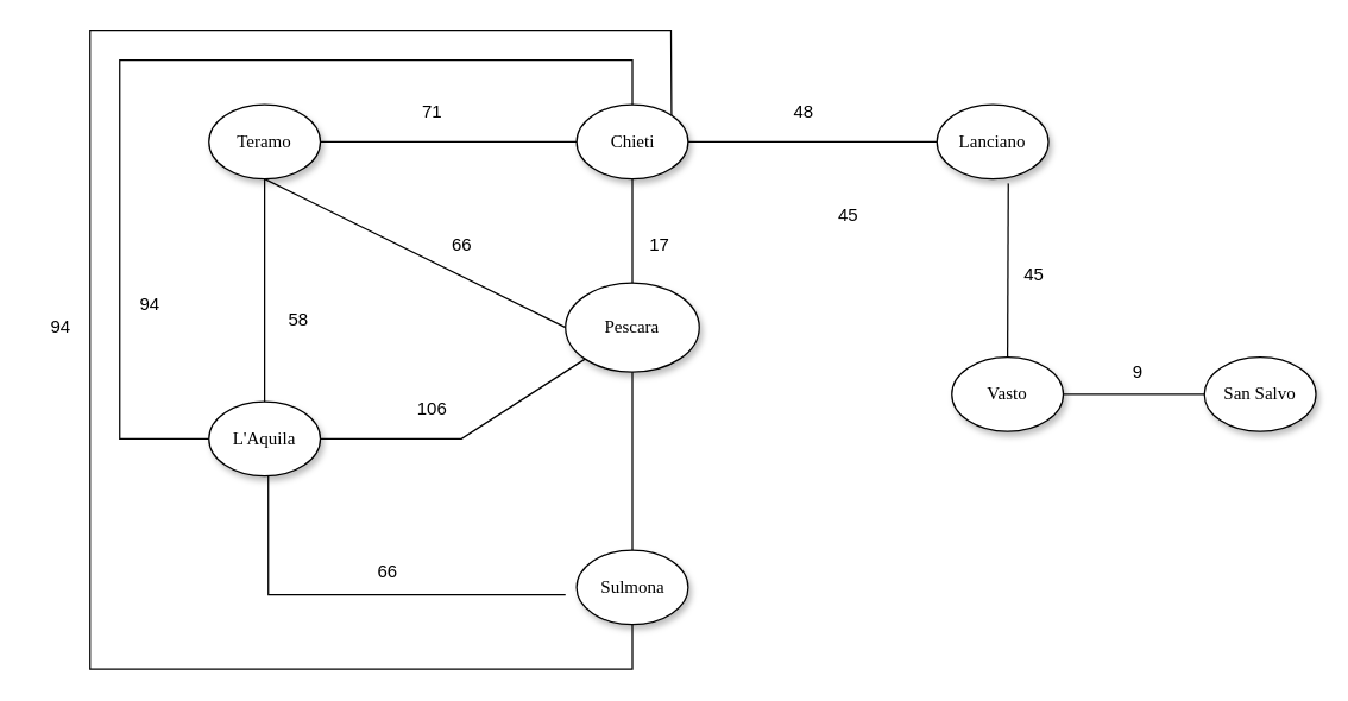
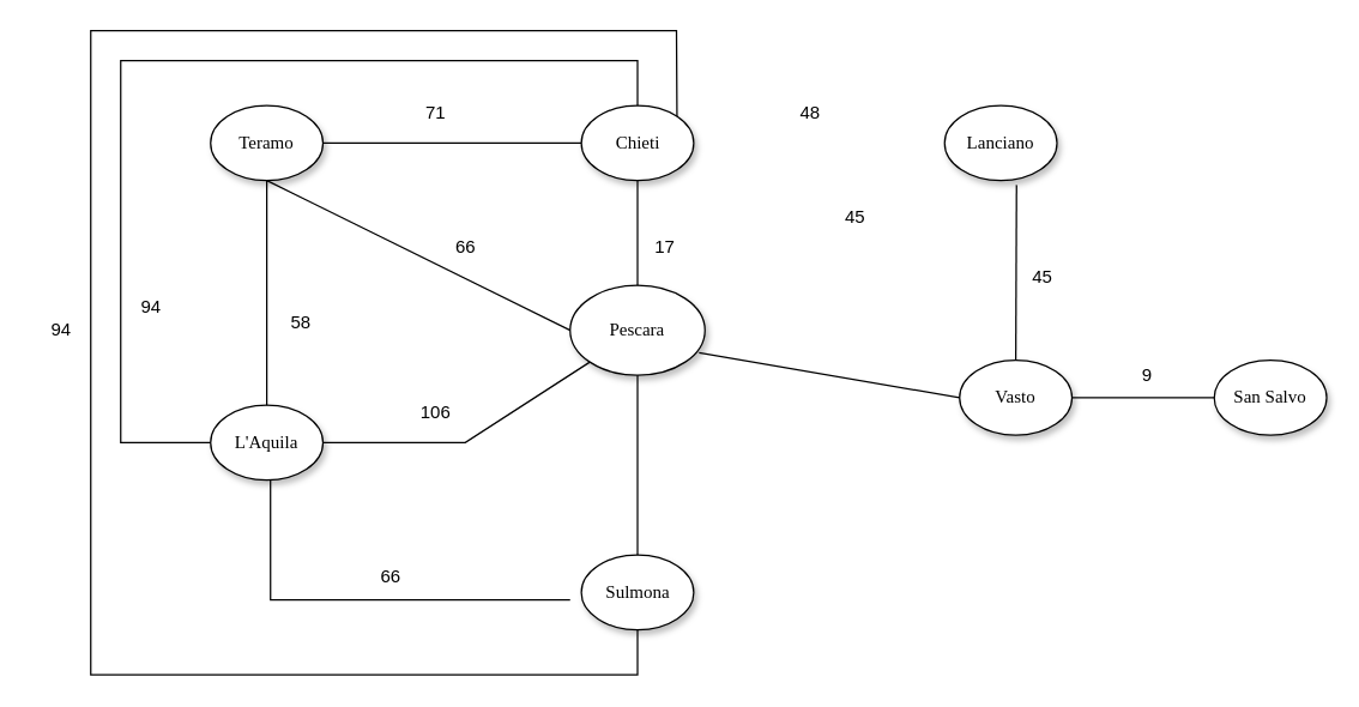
  <mxCell id="0" />
  <mxCell id="1" parent="0" />
  <mxCell id="2" value="Pescara" style="ellipse;whiteSpace=wrap;html=1;rounded=0;shadow=1;comic=0;labelBackgroundColor=none;strokeWidth=1;fontFamily=Verdana;fontSize=12;align=center;" parent="1" vertex="1"><mxGeometry x="380" y="190" width="90" height="60" as="geometry" /></mxCell>
  <mxCell id="3" value="&lt;span&gt;Chieti&lt;/span&gt;" style="ellipse;whiteSpace=wrap;html=1;rounded=0;shadow=1;comic=0;labelBackgroundColor=none;strokeWidth=1;fontFamily=Verdana;fontSize=12;align=center;" parent="1" vertex="1"><mxGeometry x="387.5" y="70" width="75" height="50" as="geometry" /></mxCell>
  <mxCell id="4" value="&lt;span&gt;Lanciano&lt;/span&gt;" style="ellipse;whiteSpace=wrap;html=1;rounded=0;shadow=1;comic=0;labelBackgroundColor=none;strokeWidth=1;fontFamily=Verdana;fontSize=12;align=center;" parent="1" vertex="1"><mxGeometry x="630" y="70" width="75" height="50" as="geometry" /></mxCell>
  <mxCell id="5" value="&lt;span&gt;Vasto&lt;/span&gt;" style="ellipse;whiteSpace=wrap;html=1;rounded=0;shadow=1;comic=0;labelBackgroundColor=none;strokeWidth=1;fontFamily=Verdana;fontSize=12;align=center;" parent="1" vertex="1"><mxGeometry x="640" y="240" width="75" height="50" as="geometry" /></mxCell>
  <mxCell id="6" value="&lt;span&gt;San Salvo&lt;/span&gt;" style="ellipse;whiteSpace=wrap;html=1;rounded=0;shadow=1;comic=0;labelBackgroundColor=none;strokeWidth=1;fontFamily=Verdana;fontSize=12;align=center;" parent="1" vertex="1"><mxGeometry x="810" y="240" width="75" height="50" as="geometry" /></mxCell>
  <mxCell id="7" value="&lt;span&gt;Sulmona&lt;/span&gt;" style="ellipse;whiteSpace=wrap;html=1;rounded=0;shadow=1;comic=0;labelBackgroundColor=none;strokeWidth=1;fontFamily=Verdana;fontSize=12;align=center;" parent="1" vertex="1"><mxGeometry x="387.5" y="370" width="75" height="50" as="geometry" /></mxCell>
  <mxCell id="8" value="Teramo" style="ellipse;whiteSpace=wrap;html=1;rounded=0;shadow=1;comic=0;labelBackgroundColor=none;strokeWidth=1;fontFamily=Verdana;fontSize=12;align=center;" parent="1" vertex="1"><mxGeometry x="140" y="70" width="75" height="50" as="geometry" /></mxCell>
  <mxCell id="9" value="&lt;span&gt;L'Aquila&lt;/span&gt;" style="ellipse;whiteSpace=wrap;html=1;rounded=0;shadow=1;comic=0;labelBackgroundColor=none;strokeWidth=1;fontFamily=Verdana;fontSize=12;align=center;" parent="1" vertex="1"><mxGeometry x="140" y="270" width="75" height="50" as="geometry" /></mxCell>
  <mxCell id="10" value="" style="endArrow=none;html=1;rounded=0;entryX=0.5;entryY=0;entryDx=0;entryDy=0;" edge="1" parent="1" target="2"><mxGeometry width="50" height="50" relative="1" as="geometry"><mxPoint x="425" y="120" as="sourcePoint" /><mxPoint x="300" y="60" as="targetPoint" /><Array as="points" /></mxGeometry></mxCell>
  <mxCell id="11" value="17" style="text;html=1;align=center;verticalAlign=middle;resizable=0;points=[];autosize=1;strokeColor=none;fillColor=none;" vertex="1" parent="1"><mxGeometry x="422.5" y="150" width="40" height="30" as="geometry" /></mxCell>
  <mxCell id="12" value="" style="endArrow=none;html=1;rounded=0;entryX=0;entryY=0.5;entryDx=0;entryDy=0;exitX=0.5;exitY=1;exitDx=0;exitDy=0;" edge="1" parent="1" source="8" target="2"><mxGeometry width="50" height="50" relative="1" as="geometry"><mxPoint x="435" y="80" as="sourcePoint" /><mxPoint x="435" y="30" as="targetPoint" /><Array as="points" /></mxGeometry></mxCell>
  <mxCell id="13" value="66" style="text;html=1;align=center;verticalAlign=middle;resizable=0;points=[];autosize=1;strokeColor=none;fillColor=none;" vertex="1" parent="1"><mxGeometry x="290" y="150" width="40" height="30" as="geometry" /></mxCell>
  <mxCell id="14" value="45" style="text;html=1;align=center;verticalAlign=middle;resizable=0;points=[];autosize=1;strokeColor=none;fillColor=none;" vertex="1" parent="1"><mxGeometry x="550" y="130" width="40" height="30" as="geometry" /></mxCell>
+ <mxCell id="15" value="" style="endArrow=none;html=1;rounded=0;entryX=0.956;entryY=0.75;entryDx=0;entryDy=0;exitX=0;exitY=0.5;exitDx=0;exitDy=0;entryPerimeter=0;" edge="1" parent="1" source="5" target="2"><mxGeometry width="50" height="50" relative="1" as="geometry"><mxPoint x="677.5" y="130" as="sourcePoint" /><mxPoint x="480" y="230" as="targetPoint" /><Array as="points" /></mxGeometry></mxCell>
  <mxCell id="16" value="" style="endArrow=none;html=1;rounded=0;entryX=0.5;entryY=1;entryDx=0;entryDy=0;exitX=0.5;exitY=0;exitDx=0;exitDy=0;" edge="1" parent="1" source="7" target="2"><mxGeometry width="50" height="50" relative="1" as="geometry"><mxPoint x="650" y="275" as="sourcePoint" /><mxPoint x="476.04" y="245" as="targetPoint" /><Array as="points" /></mxGeometry></mxCell>
  <mxCell id="17" value="" style="endArrow=none;html=1;rounded=0;entryX=0;entryY=1;entryDx=0;entryDy=0;exitX=1;exitY=0.5;exitDx=0;exitDy=0;" edge="1" parent="1" source="9" target="2"><mxGeometry width="50" height="50" relative="1" as="geometry"><mxPoint x="660" y="285" as="sourcePoint" /><mxPoint x="486.04" y="255" as="targetPoint" /><Array as="points"><mxPoint x="310" y="295" /></Array></mxGeometry></mxCell>
  <mxCell id="18" value="106" style="text;html=1;align=center;verticalAlign=middle;resizable=0;points=[];autosize=1;strokeColor=none;fillColor=none;" vertex="1" parent="1"><mxGeometry x="270" y="260" width="40" height="30" as="geometry" /></mxCell>
  <mxCell id="19" value="" style="endArrow=none;html=1;rounded=0;entryX=0;entryY=0.5;entryDx=0;entryDy=0;exitX=1;exitY=0.5;exitDx=0;exitDy=0;" edge="1" parent="1" source="8" target="3"><mxGeometry width="50" height="50" relative="1" as="geometry"><mxPoint x="187.5" y="130" as="sourcePoint" /><mxPoint x="390" y="230" as="targetPoint" /><Array as="points" /></mxGeometry></mxCell>
  <mxCell id="20" value="71" style="text;html=1;align=center;verticalAlign=middle;resizable=0;points=[];autosize=1;strokeColor=none;fillColor=none;" vertex="1" parent="1"><mxGeometry x="270" y="60" width="40" height="30" as="geometry" /></mxCell>
- <mxCell id="21" value="" style="endArrow=none;html=1;rounded=0;entryX=0;entryY=0.5;entryDx=0;entryDy=0;exitX=1;exitY=0.5;exitDx=0;exitDy=0;" edge="1" parent="1" source="3" target="4"><mxGeometry width="50" height="50" relative="1" as="geometry"><mxPoint x="225" y="105" as="sourcePoint" /><mxPoint x="397.5" y="105" as="targetPoint" /><Array as="points" /></mxGeometry></mxCell>
  <mxCell id="22" value="48" style="text;html=1;align=center;verticalAlign=middle;resizable=0;points=[];autosize=1;strokeColor=none;fillColor=none;" vertex="1" parent="1"><mxGeometry x="520" y="60" width="40" height="30" as="geometry" /></mxCell>
  <mxCell id="23" value="" style="endArrow=none;html=1;rounded=0;entryX=0;entryY=0.5;entryDx=0;entryDy=0;exitX=0.5;exitY=0;exitDx=0;exitDy=0;" edge="1" parent="1" source="3" target="9"><mxGeometry width="50" height="50" relative="1" as="geometry"><mxPoint x="435" y="130" as="sourcePoint" /><mxPoint x="435" y="200" as="targetPoint" /><Array as="points"><mxPoint x="425" y="40" /><mxPoint x="80" y="40" /><mxPoint x="80" y="295" /></Array></mxGeometry></mxCell>
  <mxCell id="24" value="" style="endArrow=none;html=1;rounded=0;entryX=0.5;entryY=1;entryDx=0;entryDy=0;exitX=1;exitY=0;exitDx=0;exitDy=0;" edge="1" parent="1" source="3" target="7"><mxGeometry width="50" height="50" relative="1" as="geometry"><mxPoint x="435" y="80" as="sourcePoint" /><mxPoint x="170" y="305" as="targetPoint" /><Array as="points"><mxPoint x="451" y="20" /><mxPoint x="60" y="20" /><mxPoint x="60" y="450" /><mxPoint x="425" y="450" /></Array></mxGeometry></mxCell>
  <mxCell id="25" value="94" style="text;html=1;align=center;verticalAlign=middle;resizable=0;points=[];autosize=1;strokeColor=none;fillColor=none;" vertex="1" parent="1"><mxGeometry x="80" y="190" width="40" height="30" as="geometry" /></mxCell>
  <mxCell id="26" value="94" style="text;html=1;align=center;verticalAlign=middle;resizable=0;points=[];autosize=1;strokeColor=none;fillColor=none;" vertex="1" parent="1"><mxGeometry x="20" y="205" width="40" height="30" as="geometry" /></mxCell>
  <mxCell id="27" value="" style="endArrow=none;html=1;rounded=0;entryX=0.5;entryY=0;entryDx=0;entryDy=0;exitX=0.5;exitY=1;exitDx=0;exitDy=0;" edge="1" parent="1" source="8" target="9"><mxGeometry width="50" height="50" relative="1" as="geometry"><mxPoint x="187.5" y="130" as="sourcePoint" /><mxPoint x="390" y="230" as="targetPoint" /><Array as="points" /></mxGeometry></mxCell>
  <mxCell id="28" value="58" style="text;html=1;align=center;verticalAlign=middle;resizable=0;points=[];autosize=1;strokeColor=none;fillColor=none;" vertex="1" parent="1"><mxGeometry x="180" y="200" width="40" height="30" as="geometry" /></mxCell>
  <mxCell id="29" value="" style="endArrow=none;html=1;rounded=0;entryX=0.5;entryY=0;entryDx=0;entryDy=0;exitX=0.64;exitY=1.06;exitDx=0;exitDy=0;exitPerimeter=0;" edge="1" parent="1" source="4" target="5"><mxGeometry width="50" height="50" relative="1" as="geometry"><mxPoint x="677.5" y="130" as="sourcePoint" /><mxPoint x="480" y="230" as="targetPoint" /><Array as="points" /></mxGeometry></mxCell>
  <mxCell id="30" value="45" style="text;html=1;align=center;verticalAlign=middle;resizable=0;points=[];autosize=1;strokeColor=none;fillColor=none;" vertex="1" parent="1"><mxGeometry x="675" y="170" width="40" height="30" as="geometry" /></mxCell>
  <mxCell id="31" value="" style="endArrow=none;html=1;rounded=0;entryX=1;entryY=0.5;entryDx=0;entryDy=0;exitX=0;exitY=0.5;exitDx=0;exitDy=0;" edge="1" parent="1" source="6" target="5"><mxGeometry width="50" height="50" relative="1" as="geometry"><mxPoint x="688" y="133" as="sourcePoint" /><mxPoint x="687.5" y="250" as="targetPoint" /><Array as="points" /></mxGeometry></mxCell>
  <mxCell id="32" value="9" style="text;html=1;align=center;verticalAlign=middle;resizable=0;points=[];autosize=1;strokeColor=none;fillColor=none;" vertex="1" parent="1"><mxGeometry x="750" y="235" width="30" height="30" as="geometry" /></mxCell>
  <mxCell id="33" value="" style="endArrow=none;html=1;rounded=0;entryX=0.533;entryY=1;entryDx=0;entryDy=0;entryPerimeter=0;" edge="1" parent="1" target="9"><mxGeometry width="50" height="50" relative="1" as="geometry"><mxPoint x="380" y="400" as="sourcePoint" /><mxPoint x="180" y="330" as="targetPoint" /><Array as="points"><mxPoint x="180" y="400" /></Array></mxGeometry></mxCell>
  <mxCell id="34" value="66" style="text;html=1;align=center;verticalAlign=middle;resizable=0;points=[];autosize=1;strokeColor=none;fillColor=none;" vertex="1" parent="1"><mxGeometry x="240" y="370" width="40" height="30" as="geometry" /></mxCell>
